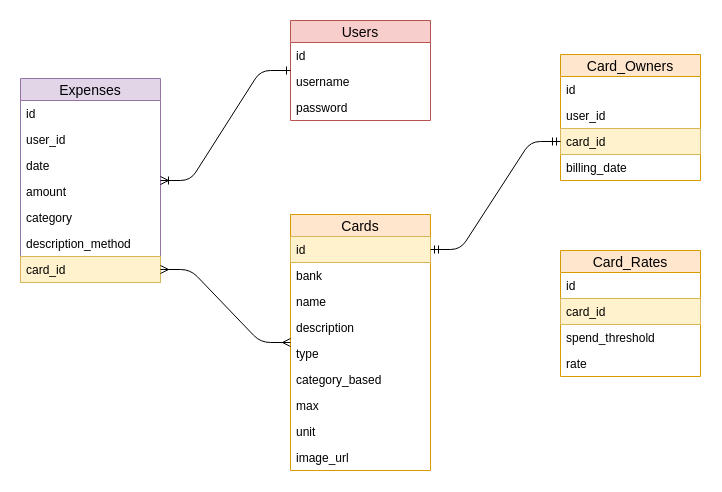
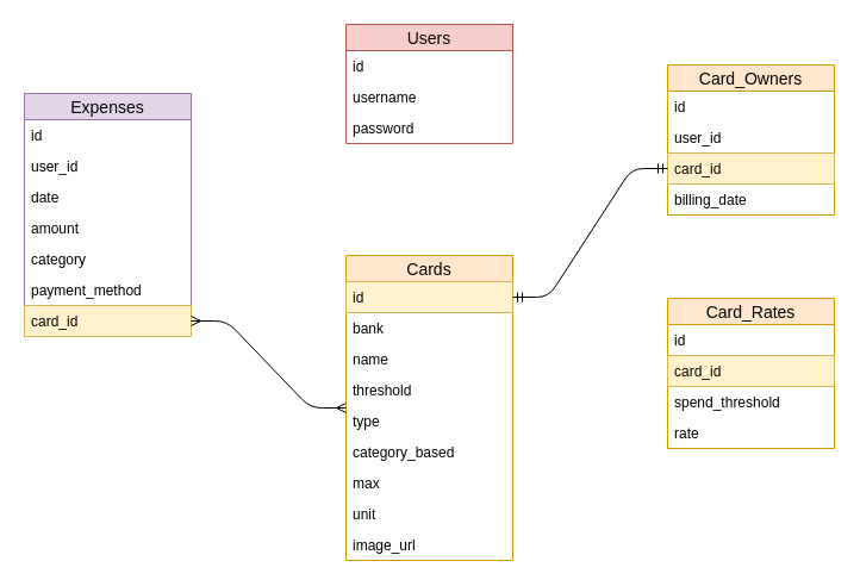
  <mxCell id="0" />
  <mxCell id="1" parent="0" />
  <mxCell id="2" value="Users" style="swimlane;fontStyle=0;childLayout=stackLayout;horizontal=1;startSize=22;fillColor=#f8cecc;horizontalStack=0;resizeParent=1;resizeParentMax=0;resizeLast=0;collapsible=1;marginBottom=0;swimlaneFillColor=#ffffff;align=center;fontSize=14;strokeColor=#b85450;" vertex="1" parent="1"><mxGeometry x="290" y="20" width="140" height="100" as="geometry" /></mxCell>
  <mxCell id="3" value="id" style="text;strokeColor=none;fillColor=none;spacingLeft=4;spacingRight=4;overflow=hidden;rotatable=0;points=[[0,0.5],[1,0.5]];portConstraint=eastwest;fontSize=12;" vertex="1" parent="2"><mxGeometry y="22" width="140" height="26" as="geometry" /></mxCell>
  <mxCell id="4" value="username" style="text;strokeColor=none;fillColor=none;spacingLeft=4;spacingRight=4;overflow=hidden;rotatable=0;points=[[0,0.5],[1,0.5]];portConstraint=eastwest;fontSize=12;" vertex="1" parent="2"><mxGeometry y="48" width="140" height="26" as="geometry" /></mxCell>
  <mxCell id="5" value="password" style="text;strokeColor=none;fillColor=none;spacingLeft=4;spacingRight=4;overflow=hidden;rotatable=0;points=[[0,0.5],[1,0.5]];portConstraint=eastwest;fontSize=12;" vertex="1" parent="2"><mxGeometry y="74" width="140" height="26" as="geometry" /></mxCell>
  <mxCell id="6" value="Expenses" style="swimlane;fontStyle=0;childLayout=stackLayout;horizontal=1;startSize=22;fillColor=#e1d5e7;horizontalStack=0;resizeParent=1;resizeParentMax=0;resizeLast=0;collapsible=1;marginBottom=0;swimlaneFillColor=#ffffff;align=center;fontSize=14;strokeColor=#9673a6;" vertex="1" parent="1"><mxGeometry x="20" y="78" width="140" height="204" as="geometry" /></mxCell>
  <mxCell id="7" value="id" style="text;strokeColor=none;fillColor=none;spacingLeft=4;spacingRight=4;overflow=hidden;rotatable=0;points=[[0,0.5],[1,0.5]];portConstraint=eastwest;fontSize=12;" vertex="1" parent="6"><mxGeometry y="22" width="140" height="26" as="geometry" /></mxCell>
  <mxCell id="8" value="user_id" style="text;strokeColor=none;fillColor=none;spacingLeft=4;spacingRight=4;overflow=hidden;rotatable=0;points=[[0,0.5],[1,0.5]];portConstraint=eastwest;fontSize=12;" vertex="1" parent="6"><mxGeometry y="48" width="140" height="26" as="geometry" /></mxCell>
  <mxCell id="9" value="date" style="text;strokeColor=none;fillColor=none;spacingLeft=4;spacingRight=4;overflow=hidden;rotatable=0;points=[[0,0.5],[1,0.5]];portConstraint=eastwest;fontSize=12;" vertex="1" parent="6"><mxGeometry y="74" width="140" height="26" as="geometry" /></mxCell>
  <mxCell id="10" value="amount" style="text;strokeColor=none;fillColor=none;spacingLeft=4;spacingRight=4;overflow=hidden;rotatable=0;points=[[0,0.5],[1,0.5]];portConstraint=eastwest;fontSize=12;" vertex="1" parent="6"><mxGeometry y="100" width="140" height="26" as="geometry" /></mxCell>
  <mxCell id="11" value="category" style="text;strokeColor=none;fillColor=none;spacingLeft=4;spacingRight=4;overflow=hidden;rotatable=0;points=[[0,0.5],[1,0.5]];portConstraint=eastwest;fontSize=12;" vertex="1" parent="6"><mxGeometry y="126" width="140" height="26" as="geometry" /></mxCell>
- <mxCell id="12" value="description_method" style="text;strokeColor=none;fillColor=none;spacingLeft=4;spacingRight=4;overflow=hidden;rotatable=0;points=[[0,0.5],[1,0.5]];portConstraint=eastwest;fontSize=12;" vertex="1" parent="6"><mxGeometry y="152" width="140" height="26" as="geometry" /></mxCell>
+ <mxCell id="12" value="payment_method" style="text;strokeColor=none;fillColor=none;spacingLeft=4;spacingRight=4;overflow=hidden;rotatable=0;points=[[0,0.5],[1,0.5]];portConstraint=eastwest;fontSize=12;" vertex="1" parent="6"><mxGeometry y="152" width="140" height="26" as="geometry" /></mxCell>
  <mxCell id="13" value="card_id" style="text;strokeColor=#d6b656;fillColor=#fff2cc;spacingLeft=4;spacingRight=4;overflow=hidden;rotatable=0;points=[[0,0.5],[1,0.5]];portConstraint=eastwest;fontSize=12;" vertex="1" parent="6"><mxGeometry y="178" width="140" height="26" as="geometry" /></mxCell>
  <mxCell id="14" value="Cards" style="swimlane;fontStyle=0;childLayout=stackLayout;horizontal=1;startSize=22;fillColor=#ffe6cc;horizontalStack=0;resizeParent=1;resizeParentMax=0;resizeLast=0;collapsible=1;marginBottom=0;swimlaneFillColor=#ffffff;align=center;fontSize=14;strokeColor=#d79b00;" vertex="1" parent="1"><mxGeometry x="290" y="214" width="140" height="256" as="geometry" /></mxCell>
  <mxCell id="15" value="id" style="text;strokeColor=#d6b656;fillColor=#fff2cc;spacingLeft=4;spacingRight=4;overflow=hidden;rotatable=0;points=[[0,0.5],[1,0.5]];portConstraint=eastwest;fontSize=12;" vertex="1" parent="14"><mxGeometry y="22" width="140" height="26" as="geometry" /></mxCell>
  <mxCell id="16" value="bank" style="text;strokeColor=none;fillColor=none;spacingLeft=4;spacingRight=4;overflow=hidden;rotatable=0;points=[[0,0.5],[1,0.5]];portConstraint=eastwest;fontSize=12;" vertex="1" parent="14"><mxGeometry y="48" width="140" height="26" as="geometry" /></mxCell>
  <mxCell id="17" value="name" style="text;strokeColor=none;fillColor=none;spacingLeft=4;spacingRight=4;overflow=hidden;rotatable=0;points=[[0,0.5],[1,0.5]];portConstraint=eastwest;fontSize=12;" vertex="1" parent="14"><mxGeometry y="74" width="140" height="26" as="geometry" /></mxCell>
- <mxCell id="18" value="description" style="text;strokeColor=none;fillColor=none;spacingLeft=4;spacingRight=4;overflow=hidden;rotatable=0;points=[[0,0.5],[1,0.5]];portConstraint=eastwest;fontSize=12;" vertex="1" parent="14"><mxGeometry y="100" width="140" height="26" as="geometry" /></mxCell>
+ <mxCell id="18" value="threshold" style="text;strokeColor=none;fillColor=none;spacingLeft=4;spacingRight=4;overflow=hidden;rotatable=0;points=[[0,0.5],[1,0.5]];portConstraint=eastwest;fontSize=12;" vertex="1" parent="14"><mxGeometry y="100" width="140" height="26" as="geometry" /></mxCell>
  <mxCell id="19" value="type" style="text;strokeColor=none;fillColor=none;spacingLeft=4;spacingRight=4;overflow=hidden;rotatable=0;points=[[0,0.5],[1,0.5]];portConstraint=eastwest;fontSize=12;" vertex="1" parent="14"><mxGeometry y="126" width="140" height="26" as="geometry" /></mxCell>
  <mxCell id="20" value="category_based" style="text;strokeColor=none;fillColor=none;spacingLeft=4;spacingRight=4;overflow=hidden;rotatable=0;points=[[0,0.5],[1,0.5]];portConstraint=eastwest;fontSize=12;" vertex="1" parent="14"><mxGeometry y="152" width="140" height="26" as="geometry" /></mxCell>
  <mxCell id="21" value="max" style="text;strokeColor=none;fillColor=none;spacingLeft=4;spacingRight=4;overflow=hidden;rotatable=0;points=[[0,0.5],[1,0.5]];portConstraint=eastwest;fontSize=12;" vertex="1" parent="14"><mxGeometry y="178" width="140" height="26" as="geometry" /></mxCell>
  <mxCell id="22" value="unit" style="text;strokeColor=none;fillColor=none;spacingLeft=4;spacingRight=4;overflow=hidden;rotatable=0;points=[[0,0.5],[1,0.5]];portConstraint=eastwest;fontSize=12;" vertex="1" parent="14"><mxGeometry y="204" width="140" height="26" as="geometry" /></mxCell>
  <mxCell id="23" value="image_url" style="text;strokeColor=none;fillColor=none;spacingLeft=4;spacingRight=4;overflow=hidden;rotatable=0;points=[[0,0.5],[1,0.5]];portConstraint=eastwest;fontSize=12;" vertex="1" parent="14"><mxGeometry y="230" width="140" height="26" as="geometry" /></mxCell>
  <mxCell id="24" value="Card_Owners" style="swimlane;fontStyle=0;childLayout=stackLayout;horizontal=1;startSize=22;fillColor=#ffe6cc;horizontalStack=0;resizeParent=1;resizeParentMax=0;resizeLast=0;collapsible=1;marginBottom=0;swimlaneFillColor=#ffffff;align=center;fontSize=14;strokeColor=#d79b00;" vertex="1" parent="1"><mxGeometry x="560" y="54" width="140" height="126" as="geometry" /></mxCell>
  <mxCell id="25" value="id" style="text;strokeColor=none;fillColor=none;spacingLeft=4;spacingRight=4;overflow=hidden;rotatable=0;points=[[0,0.5],[1,0.5]];portConstraint=eastwest;fontSize=12;" vertex="1" parent="24"><mxGeometry y="22" width="140" height="26" as="geometry" /></mxCell>
  <mxCell id="26" value="user_id" style="text;strokeColor=none;fillColor=none;spacingLeft=4;spacingRight=4;overflow=hidden;rotatable=0;points=[[0,0.5],[1,0.5]];portConstraint=eastwest;fontSize=12;" vertex="1" parent="24"><mxGeometry y="48" width="140" height="26" as="geometry" /></mxCell>
  <mxCell id="27" value="card_id" style="text;strokeColor=#d6b656;fillColor=#fff2cc;spacingLeft=4;spacingRight=4;overflow=hidden;rotatable=0;points=[[0,0.5],[1,0.5]];portConstraint=eastwest;fontSize=12;" vertex="1" parent="24"><mxGeometry y="74" width="140" height="26" as="geometry" /></mxCell>
  <mxCell id="28" value="billing_date" style="text;strokeColor=none;fillColor=none;spacingLeft=4;spacingRight=4;overflow=hidden;rotatable=0;points=[[0,0.5],[1,0.5]];portConstraint=eastwest;fontSize=12;" vertex="1" parent="24"><mxGeometry y="100" width="140" height="26" as="geometry" /></mxCell>
  <mxCell id="29" value="Card_Rates" style="swimlane;fontStyle=0;childLayout=stackLayout;horizontal=1;startSize=22;fillColor=#ffe6cc;horizontalStack=0;resizeParent=1;resizeParentMax=0;resizeLast=0;collapsible=1;marginBottom=0;swimlaneFillColor=#ffffff;align=center;fontSize=14;strokeColor=#d79b00;" vertex="1" parent="1"><mxGeometry x="560" y="250" width="140" height="126" as="geometry" /></mxCell>
  <mxCell id="30" value="id" style="text;strokeColor=none;fillColor=none;spacingLeft=4;spacingRight=4;overflow=hidden;rotatable=0;points=[[0,0.5],[1,0.5]];portConstraint=eastwest;fontSize=12;" vertex="1" parent="29"><mxGeometry y="22" width="140" height="26" as="geometry" /></mxCell>
  <mxCell id="31" value="card_id" style="text;strokeColor=#d6b656;fillColor=#fff2cc;spacingLeft=4;spacingRight=4;overflow=hidden;rotatable=0;points=[[0,0.5],[1,0.5]];portConstraint=eastwest;fontSize=12;" vertex="1" parent="29"><mxGeometry y="48" width="140" height="26" as="geometry" /></mxCell>
  <mxCell id="32" value="spend_threshold" style="text;strokeColor=none;fillColor=none;spacingLeft=4;spacingRight=4;overflow=hidden;rotatable=0;points=[[0,0.5],[1,0.5]];portConstraint=eastwest;fontSize=12;" vertex="1" parent="29"><mxGeometry y="74" width="140" height="26" as="geometry" /></mxCell>
  <mxCell id="33" value="rate" style="text;strokeColor=none;fillColor=none;spacingLeft=4;spacingRight=4;overflow=hidden;rotatable=0;points=[[0,0.5],[1,0.5]];portConstraint=eastwest;fontSize=12;" vertex="1" parent="29"><mxGeometry y="100" width="140" height="26" as="geometry" /></mxCell>
- <mxCell id="34" value="" style="edgeStyle=entityRelationEdgeStyle;fontSize=12;html=1;endArrow=ERoneToMany;startArrow=ERone;startFill=0;" edge="1" parent="1" source="2" target="6"><mxGeometry width="100" height="100" relative="1" as="geometry"><mxPoint x="-20" y="570" as="sourcePoint" /><mxPoint x="80" y="470" as="targetPoint" /></mxGeometry></mxCell>
  <mxCell id="35" value="" style="edgeStyle=entityRelationEdgeStyle;fontSize=12;html=1;endArrow=ERmany;startArrow=ERmany;" edge="1" parent="1" source="14" target="13"><mxGeometry width="100" height="100" relative="1" as="geometry"><mxPoint x="20" y="590" as="sourcePoint" /><mxPoint x="110" y="460" as="targetPoint" /></mxGeometry></mxCell>
  <mxCell id="36" value="" style="edgeStyle=entityRelationEdgeStyle;fontSize=12;html=1;endArrow=ERmandOne;startArrow=ERmandOne;exitX=1;exitY=0.5;exitDx=0;exitDy=0;" edge="1" parent="1" source="15" target="27"><mxGeometry width="100" height="100" relative="1" as="geometry"><mxPoint x="20" y="590" as="sourcePoint" /><mxPoint x="120" y="490" as="targetPoint" /></mxGeometry></mxCell>
